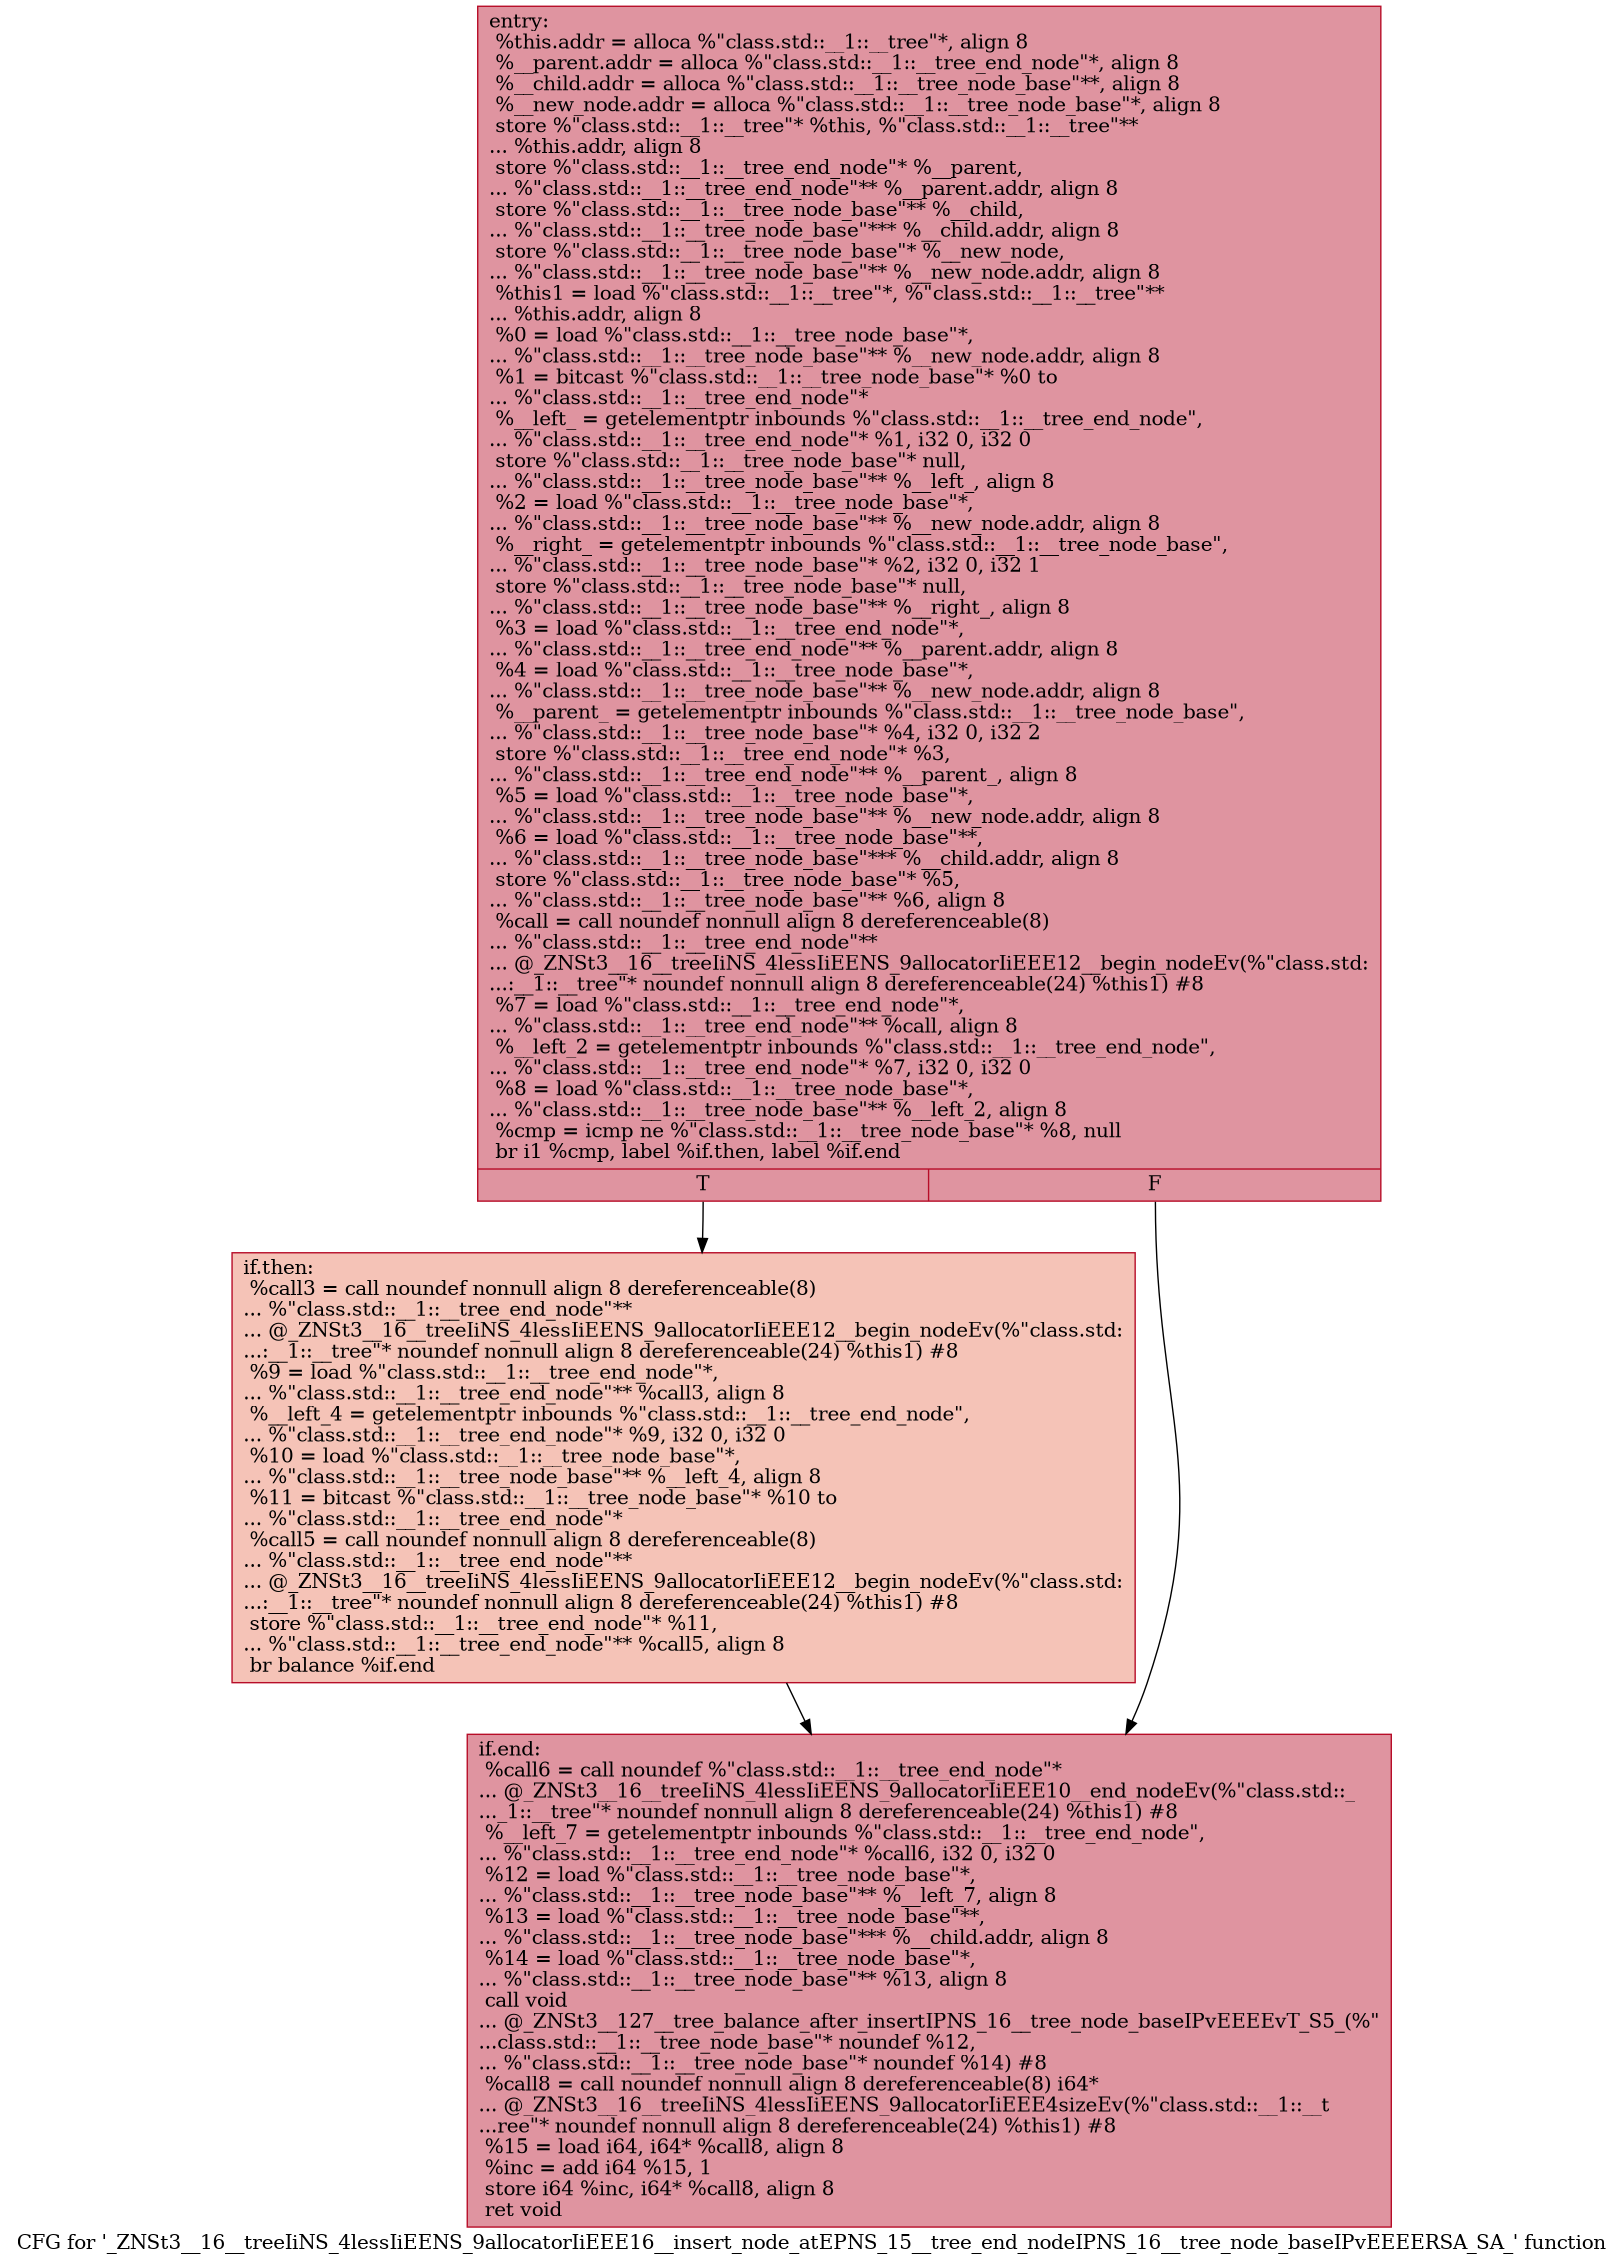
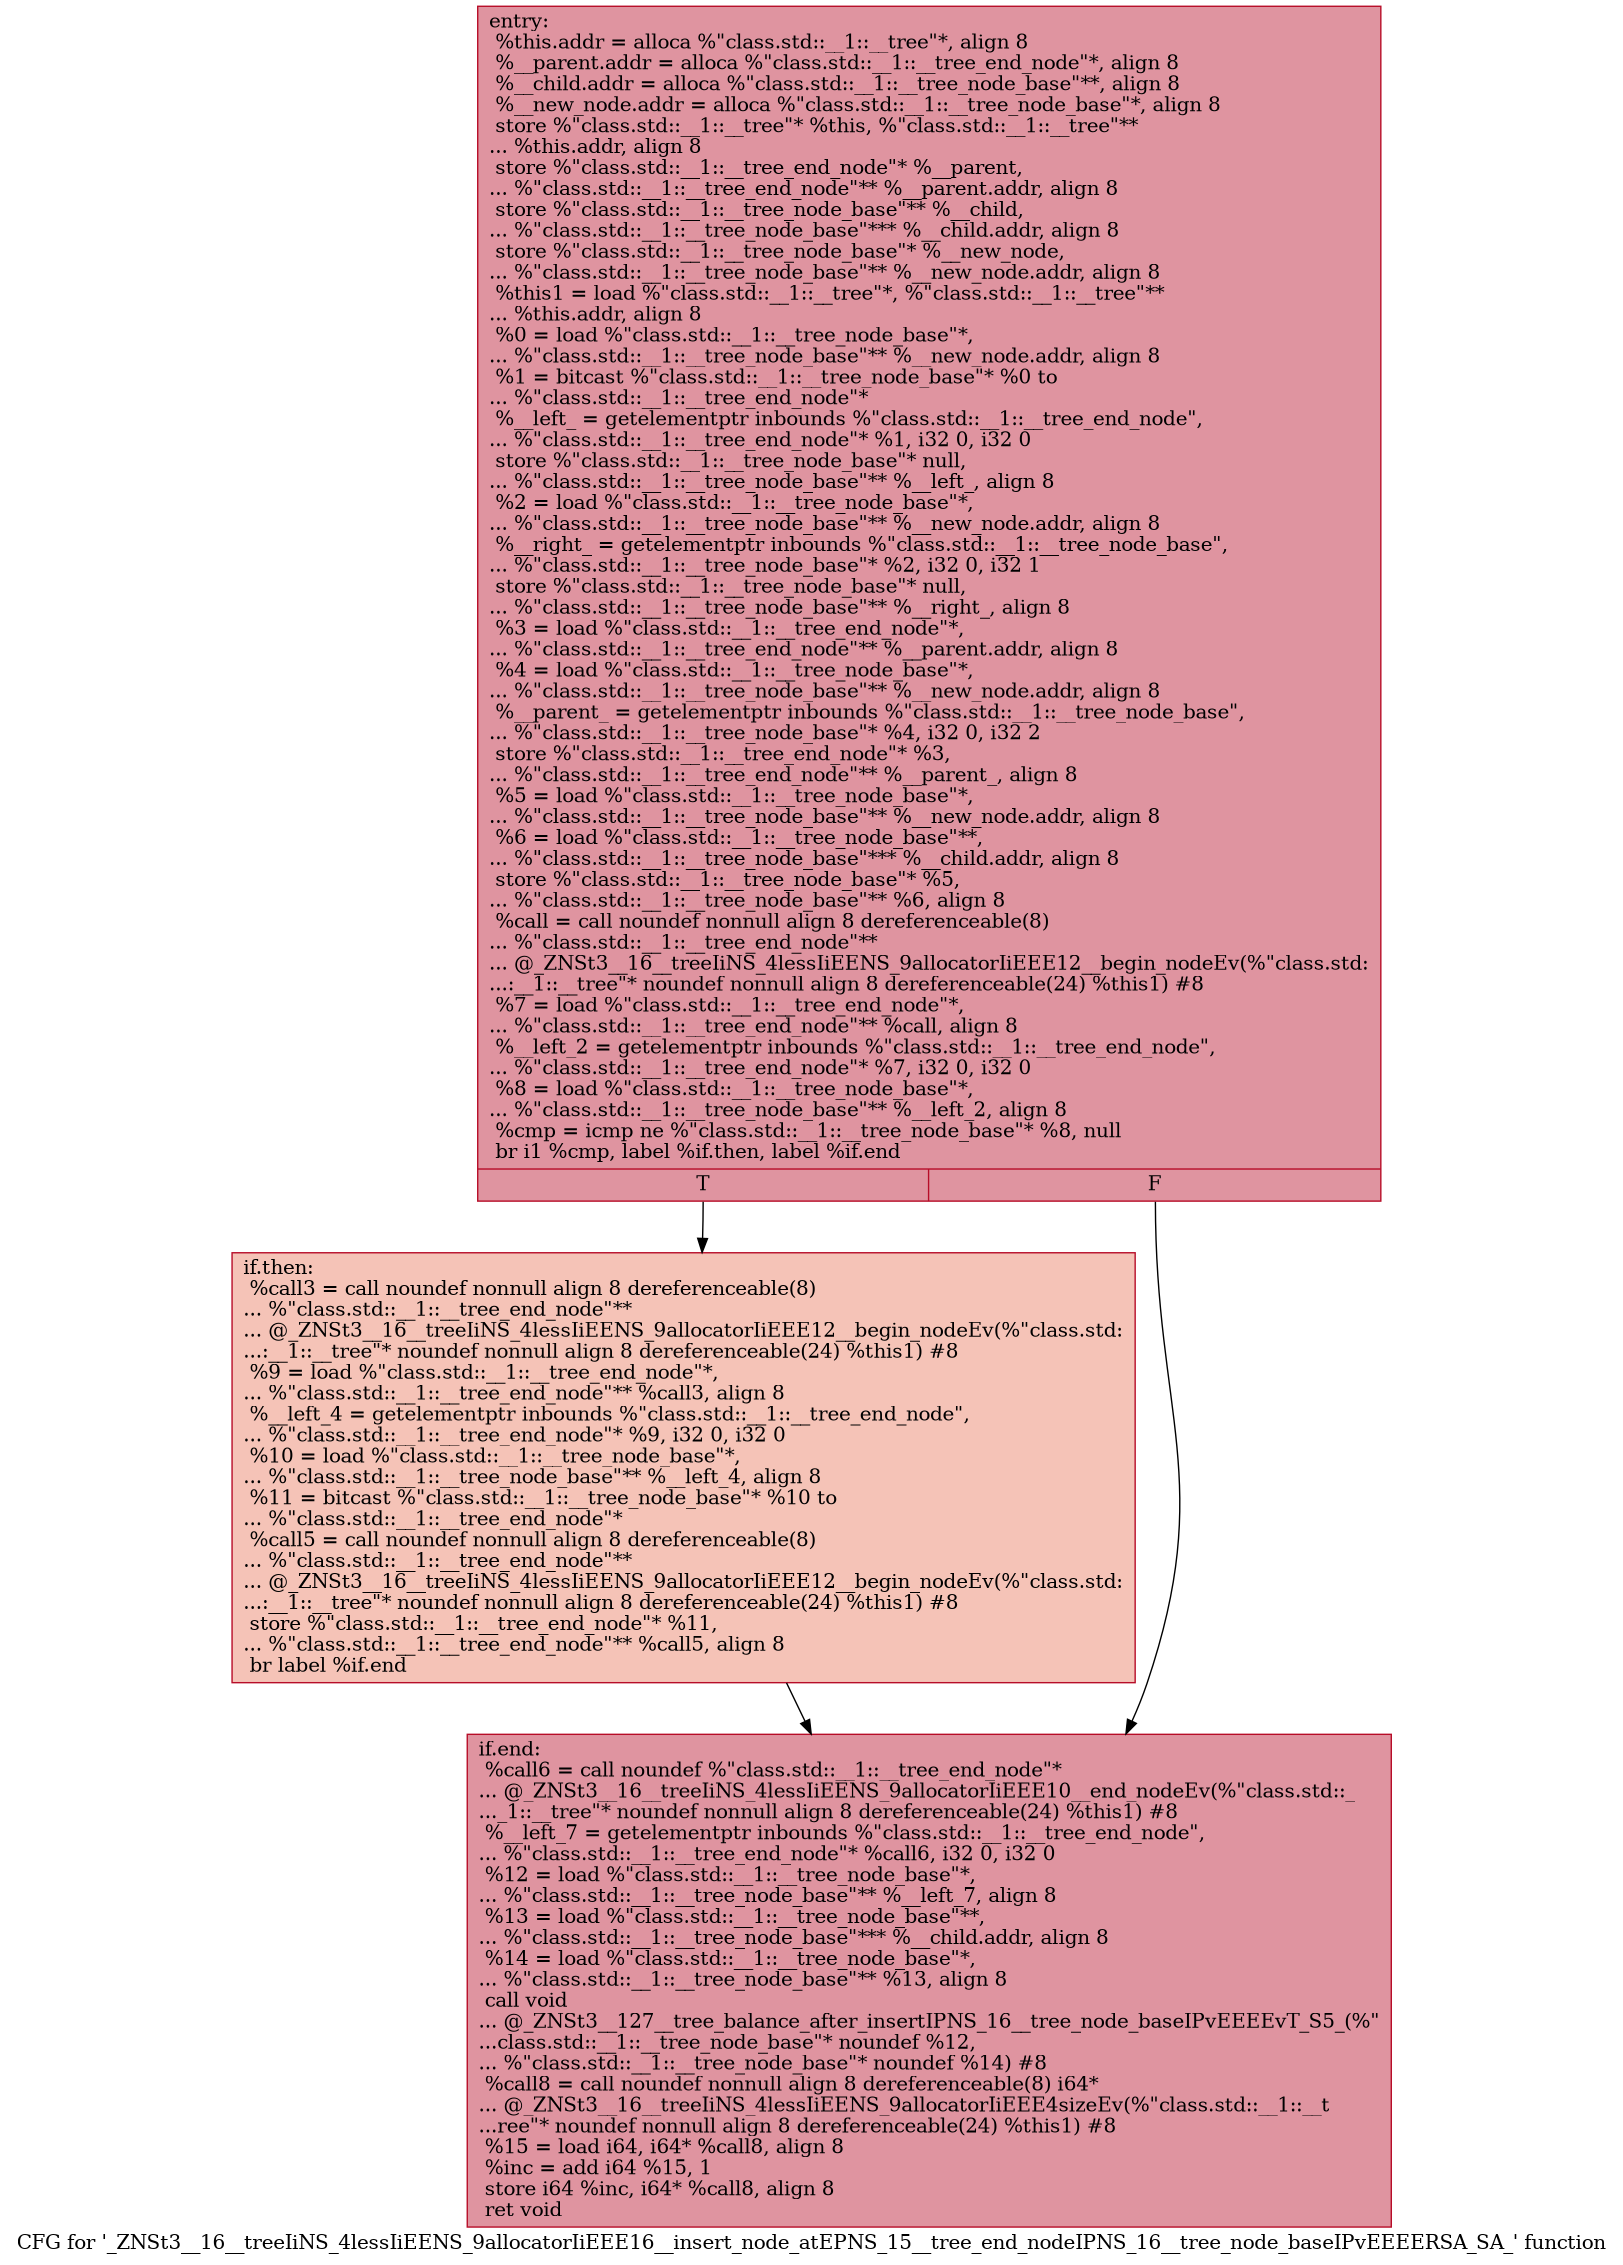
  digraph {
    label="CFG for '_ZNSt3__16__treeIiNS_4lessIiEENS_9allocatorIiEEE16__insert_node_atEPNS_15__tree_end_nodeIPNS_16__tree_node_baseIPvEEEERSA_SA_' function"
    node [color="#b70d28ff" fillcolor="#b70d2870" shape=record style=filled]
    n1 [label="{entry:\l  %this.addr = alloca %\"class.std::__1::__tree\"*, align 8\l  %__parent.addr = alloca %\"class.std::__1::__tree_end_node\"*, align 8\l  %__child.addr = alloca %\"class.std::__1::__tree_node_base\"**, align 8\l  %__new_node.addr = alloca %\"class.std::__1::__tree_node_base\"*, align 8\l  store %\"class.std::__1::__tree\"* %this, %\"class.std::__1::__tree\"**\l... %this.addr, align 8\l  store %\"class.std::__1::__tree_end_node\"* %__parent,\l... %\"class.std::__1::__tree_end_node\"** %__parent.addr, align 8\l  store %\"class.std::__1::__tree_node_base\"** %__child,\l... %\"class.std::__1::__tree_node_base\"*** %__child.addr, align 8\l  store %\"class.std::__1::__tree_node_base\"* %__new_node,\l... %\"class.std::__1::__tree_node_base\"** %__new_node.addr, align 8\l  %this1 = load %\"class.std::__1::__tree\"*, %\"class.std::__1::__tree\"**\l... %this.addr, align 8\l  %0 = load %\"class.std::__1::__tree_node_base\"*,\l... %\"class.std::__1::__tree_node_base\"** %__new_node.addr, align 8\l  %1 = bitcast %\"class.std::__1::__tree_node_base\"* %0 to\l... %\"class.std::__1::__tree_end_node\"*\l  %__left_ = getelementptr inbounds %\"class.std::__1::__tree_end_node\",\l... %\"class.std::__1::__tree_end_node\"* %1, i32 0, i32 0\l  store %\"class.std::__1::__tree_node_base\"* null,\l... %\"class.std::__1::__tree_node_base\"** %__left_, align 8\l  %2 = load %\"class.std::__1::__tree_node_base\"*,\l... %\"class.std::__1::__tree_node_base\"** %__new_node.addr, align 8\l  %__right_ = getelementptr inbounds %\"class.std::__1::__tree_node_base\",\l... %\"class.std::__1::__tree_node_base\"* %2, i32 0, i32 1\l  store %\"class.std::__1::__tree_node_base\"* null,\l... %\"class.std::__1::__tree_node_base\"** %__right_, align 8\l  %3 = load %\"class.std::__1::__tree_end_node\"*,\l... %\"class.std::__1::__tree_end_node\"** %__parent.addr, align 8\l  %4 = load %\"class.std::__1::__tree_node_base\"*,\l... %\"class.std::__1::__tree_node_base\"** %__new_node.addr, align 8\l  %__parent_ = getelementptr inbounds %\"class.std::__1::__tree_node_base\",\l... %\"class.std::__1::__tree_node_base\"* %4, i32 0, i32 2\l  store %\"class.std::__1::__tree_end_node\"* %3,\l... %\"class.std::__1::__tree_end_node\"** %__parent_, align 8\l  %5 = load %\"class.std::__1::__tree_node_base\"*,\l... %\"class.std::__1::__tree_node_base\"** %__new_node.addr, align 8\l  %6 = load %\"class.std::__1::__tree_node_base\"**,\l... %\"class.std::__1::__tree_node_base\"*** %__child.addr, align 8\l  store %\"class.std::__1::__tree_node_base\"* %5,\l... %\"class.std::__1::__tree_node_base\"** %6, align 8\l  %call = call noundef nonnull align 8 dereferenceable(8)\l... %\"class.std::__1::__tree_end_node\"**\l... @_ZNSt3__16__treeIiNS_4lessIiEENS_9allocatorIiEEE12__begin_nodeEv(%\"class.std:\l...:__1::__tree\"* noundef nonnull align 8 dereferenceable(24) %this1) #8\l  %7 = load %\"class.std::__1::__tree_end_node\"*,\l... %\"class.std::__1::__tree_end_node\"** %call, align 8\l  %__left_2 = getelementptr inbounds %\"class.std::__1::__tree_end_node\",\l... %\"class.std::__1::__tree_end_node\"* %7, i32 0, i32 0\l  %8 = load %\"class.std::__1::__tree_node_base\"*,\l... %\"class.std::__1::__tree_node_base\"** %__left_2, align 8\l  %cmp = icmp ne %\"class.std::__1::__tree_node_base\"* %8, null\l  br i1 %cmp, label %if.then, label %if.end\l|{<s0>T|<s1>F}}"]
-   n2 [fillcolor="#e8765c70" label="{if.then:                                          \l  %call3 = call noundef nonnull align 8 dereferenceable(8)\l... %\"class.std::__1::__tree_end_node\"**\l... @_ZNSt3__16__treeIiNS_4lessIiEENS_9allocatorIiEEE12__begin_nodeEv(%\"class.std:\l...:__1::__tree\"* noundef nonnull align 8 dereferenceable(24) %this1) #8\l  %9 = load %\"class.std::__1::__tree_end_node\"*,\l... %\"class.std::__1::__tree_end_node\"** %call3, align 8\l  %__left_4 = getelementptr inbounds %\"class.std::__1::__tree_end_node\",\l... %\"class.std::__1::__tree_end_node\"* %9, i32 0, i32 0\l  %10 = load %\"class.std::__1::__tree_node_base\"*,\l... %\"class.std::__1::__tree_node_base\"** %__left_4, align 8\l  %11 = bitcast %\"class.std::__1::__tree_node_base\"* %10 to\l... %\"class.std::__1::__tree_end_node\"*\l  %call5 = call noundef nonnull align 8 dereferenceable(8)\l... %\"class.std::__1::__tree_end_node\"**\l... @_ZNSt3__16__treeIiNS_4lessIiEENS_9allocatorIiEEE12__begin_nodeEv(%\"class.std:\l...:__1::__tree\"* noundef nonnull align 8 dereferenceable(24) %this1) #8\l  store %\"class.std::__1::__tree_end_node\"* %11,\l... %\"class.std::__1::__tree_end_node\"** %call5, align 8\l  br balance %if.end\l}"]
+   n2 [fillcolor="#e8765c70" label="{if.then:                                          \l  %call3 = call noundef nonnull align 8 dereferenceable(8)\l... %\"class.std::__1::__tree_end_node\"**\l... @_ZNSt3__16__treeIiNS_4lessIiEENS_9allocatorIiEEE12__begin_nodeEv(%\"class.std:\l...:__1::__tree\"* noundef nonnull align 8 dereferenceable(24) %this1) #8\l  %9 = load %\"class.std::__1::__tree_end_node\"*,\l... %\"class.std::__1::__tree_end_node\"** %call3, align 8\l  %__left_4 = getelementptr inbounds %\"class.std::__1::__tree_end_node\",\l... %\"class.std::__1::__tree_end_node\"* %9, i32 0, i32 0\l  %10 = load %\"class.std::__1::__tree_node_base\"*,\l... %\"class.std::__1::__tree_node_base\"** %__left_4, align 8\l  %11 = bitcast %\"class.std::__1::__tree_node_base\"* %10 to\l... %\"class.std::__1::__tree_end_node\"*\l  %call5 = call noundef nonnull align 8 dereferenceable(8)\l... %\"class.std::__1::__tree_end_node\"**\l... @_ZNSt3__16__treeIiNS_4lessIiEENS_9allocatorIiEEE12__begin_nodeEv(%\"class.std:\l...:__1::__tree\"* noundef nonnull align 8 dereferenceable(24) %this1) #8\l  store %\"class.std::__1::__tree_end_node\"* %11,\l... %\"class.std::__1::__tree_end_node\"** %call5, align 8\l  br label %if.end\l}"]
    n3 [label="{if.end:                                           \l  %call6 = call noundef %\"class.std::__1::__tree_end_node\"*\l... @_ZNSt3__16__treeIiNS_4lessIiEENS_9allocatorIiEEE10__end_nodeEv(%\"class.std::_\l..._1::__tree\"* noundef nonnull align 8 dereferenceable(24) %this1) #8\l  %__left_7 = getelementptr inbounds %\"class.std::__1::__tree_end_node\",\l... %\"class.std::__1::__tree_end_node\"* %call6, i32 0, i32 0\l  %12 = load %\"class.std::__1::__tree_node_base\"*,\l... %\"class.std::__1::__tree_node_base\"** %__left_7, align 8\l  %13 = load %\"class.std::__1::__tree_node_base\"**,\l... %\"class.std::__1::__tree_node_base\"*** %__child.addr, align 8\l  %14 = load %\"class.std::__1::__tree_node_base\"*,\l... %\"class.std::__1::__tree_node_base\"** %13, align 8\l  call void\l... @_ZNSt3__127__tree_balance_after_insertIPNS_16__tree_node_baseIPvEEEEvT_S5_(%\"\l...class.std::__1::__tree_node_base\"* noundef %12,\l... %\"class.std::__1::__tree_node_base\"* noundef %14) #8\l  %call8 = call noundef nonnull align 8 dereferenceable(8) i64*\l... @_ZNSt3__16__treeIiNS_4lessIiEENS_9allocatorIiEEE4sizeEv(%\"class.std::__1::__t\l...ree\"* noundef nonnull align 8 dereferenceable(24) %this1) #8\l  %15 = load i64, i64* %call8, align 8\l  %inc = add i64 %15, 1\l  store i64 %inc, i64* %call8, align 8\l  ret void\l}"]
    n1 -> n2 [tailport=s0]
    n1 -> n3 [tailport=s1]
    n2 -> n3
  }
